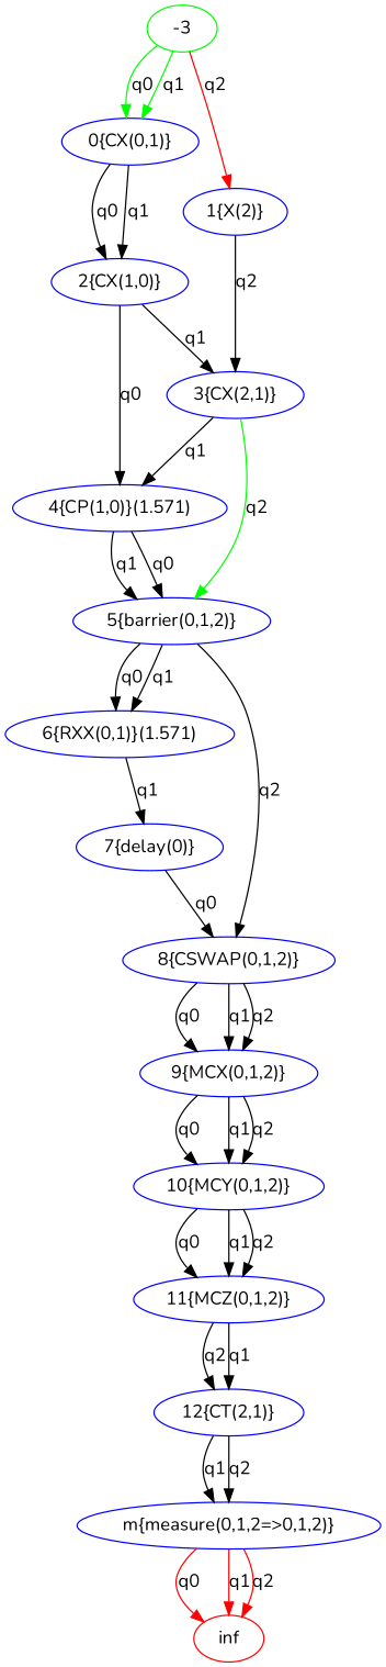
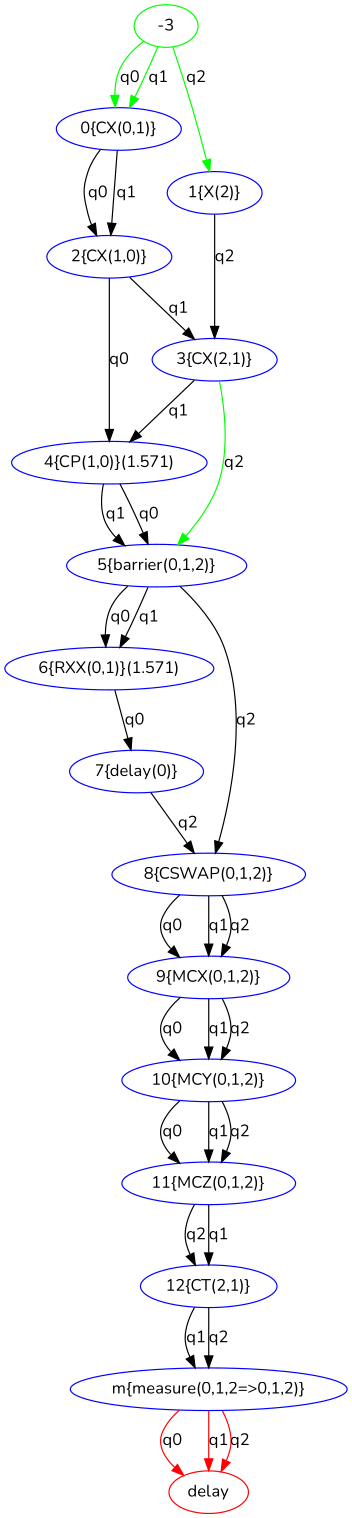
  digraph {
    fontname=Nunito
    node [color=blue fontname=Nunito]
    edge [fontname=Nunito]
    n1 [color=green label=-3]
    "0{CX(0,1)}"
    "1{X(2)}"
    "2{CX(1,0)}"
    "3{CX(2,1)}"
    "4{CP(1,0)}(1.571)"
    "5{barrier(0,1,2)}"
    "6{RXX(0,1)}(1.571)"
    "8{CSWAP(0,1,2)}"
    "7{delay(0)}"
    "9{MCX(0,1,2)}"
    "10{MCY(0,1,2)}"
    "11{MCZ(0,1,2)}"
    "12{CT(2,1)}"
    "m{measure(0,1,2=>0,1,2)}"
-   inf [color=red]
+   inf [color=red label=delay]
    n1 -> "0{CX(0,1)}" [color=green label=q0]
    n1 -> "0{CX(0,1)}" [color=green label=q1]
-   n1 -> "1{X(2)}" [color=red label=q2]
+   n1 -> "1{X(2)}" [color=green label=q2]
    "0{CX(0,1)}" -> "2{CX(1,0)}" [label=q1]
    "0{CX(0,1)}" -> "2{CX(1,0)}" [label=q0]
    "1{X(2)}" -> "3{CX(2,1)}" [label=q2]
    "2{CX(1,0)}" -> "3{CX(2,1)}" [label=q1]
    "2{CX(1,0)}" -> "4{CP(1,0)}(1.571)" [label=q0]
    "3{CX(2,1)}" -> "4{CP(1,0)}(1.571)" [label=q1]
    "3{CX(2,1)}" -> "5{barrier(0,1,2)}" [color=green label=q2]
    "4{CP(1,0)}(1.571)" -> "5{barrier(0,1,2)}" [label=q0]
    "4{CP(1,0)}(1.571)" -> "5{barrier(0,1,2)}" [label=q1]
    "5{barrier(0,1,2)}" -> "6{RXX(0,1)}(1.571)" [label=q0]
    "5{barrier(0,1,2)}" -> "6{RXX(0,1)}(1.571)" [label=q1]
    "5{barrier(0,1,2)}" -> "8{CSWAP(0,1,2)}" [label=q2]
-   "6{RXX(0,1)}(1.571)" -> "7{delay(0)}" [label=q1]
+   "6{RXX(0,1)}(1.571)" -> "7{delay(0)}" [label=q0]
    "8{CSWAP(0,1,2)}" -> "9{MCX(0,1,2)}" [label=q0]
    "8{CSWAP(0,1,2)}" -> "9{MCX(0,1,2)}" [label=q1]
    "8{CSWAP(0,1,2)}" -> "9{MCX(0,1,2)}" [label=q2]
-   "7{delay(0)}" -> "8{CSWAP(0,1,2)}" [label=q0]
+   "7{delay(0)}" -> "8{CSWAP(0,1,2)}" [label=q2]
    "9{MCX(0,1,2)}" -> "10{MCY(0,1,2)}" [label=q0]
    "9{MCX(0,1,2)}" -> "10{MCY(0,1,2)}" [label=q1]
    "9{MCX(0,1,2)}" -> "10{MCY(0,1,2)}" [label=q2]
    "10{MCY(0,1,2)}" -> "11{MCZ(0,1,2)}" [label=q0]
    "10{MCY(0,1,2)}" -> "11{MCZ(0,1,2)}" [label=q1]
    "10{MCY(0,1,2)}" -> "11{MCZ(0,1,2)}" [label=q2]
    "11{MCZ(0,1,2)}" -> "12{CT(2,1)}" [label=q2]
    "11{MCZ(0,1,2)}" -> "12{CT(2,1)}" [label=q1]
    "12{CT(2,1)}" -> "m{measure(0,1,2=>0,1,2)}" [label=q1]
    "12{CT(2,1)}" -> "m{measure(0,1,2=>0,1,2)}" [label=q2]
    "m{measure(0,1,2=>0,1,2)}" -> inf [color=red label=q0]
    "m{measure(0,1,2=>0,1,2)}" -> inf [color=red label=q1]
    "m{measure(0,1,2=>0,1,2)}" -> inf [color=red label=q2]
  }
